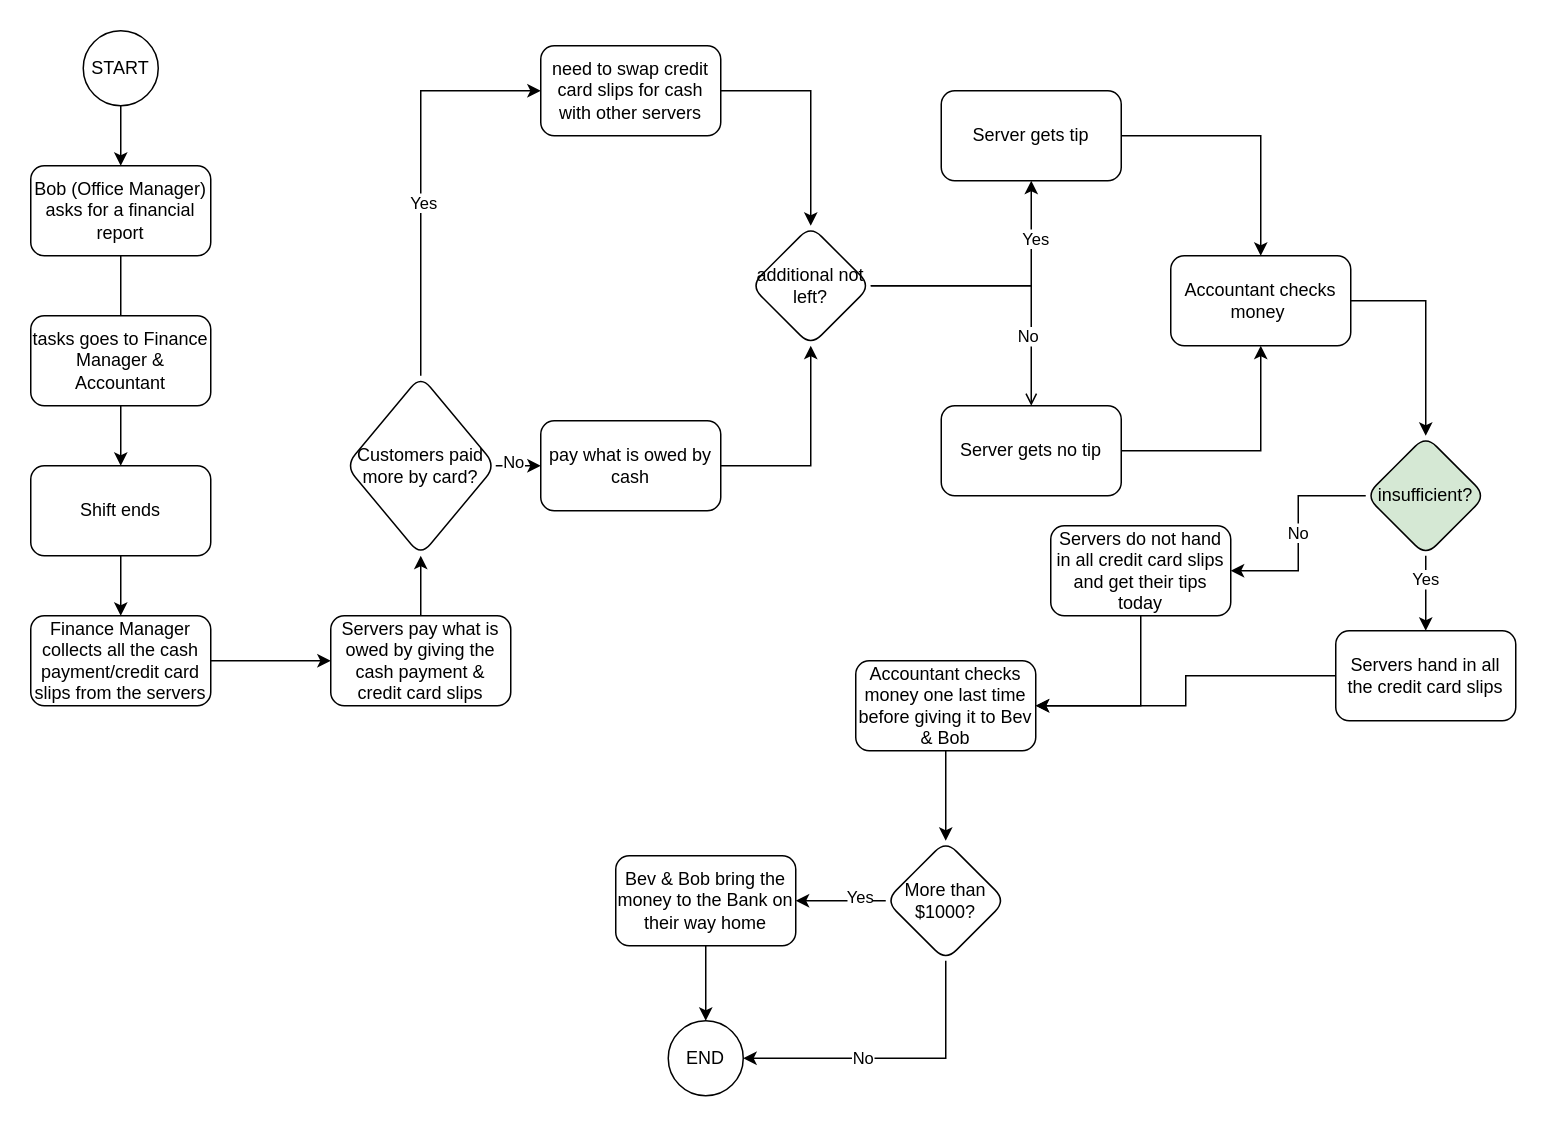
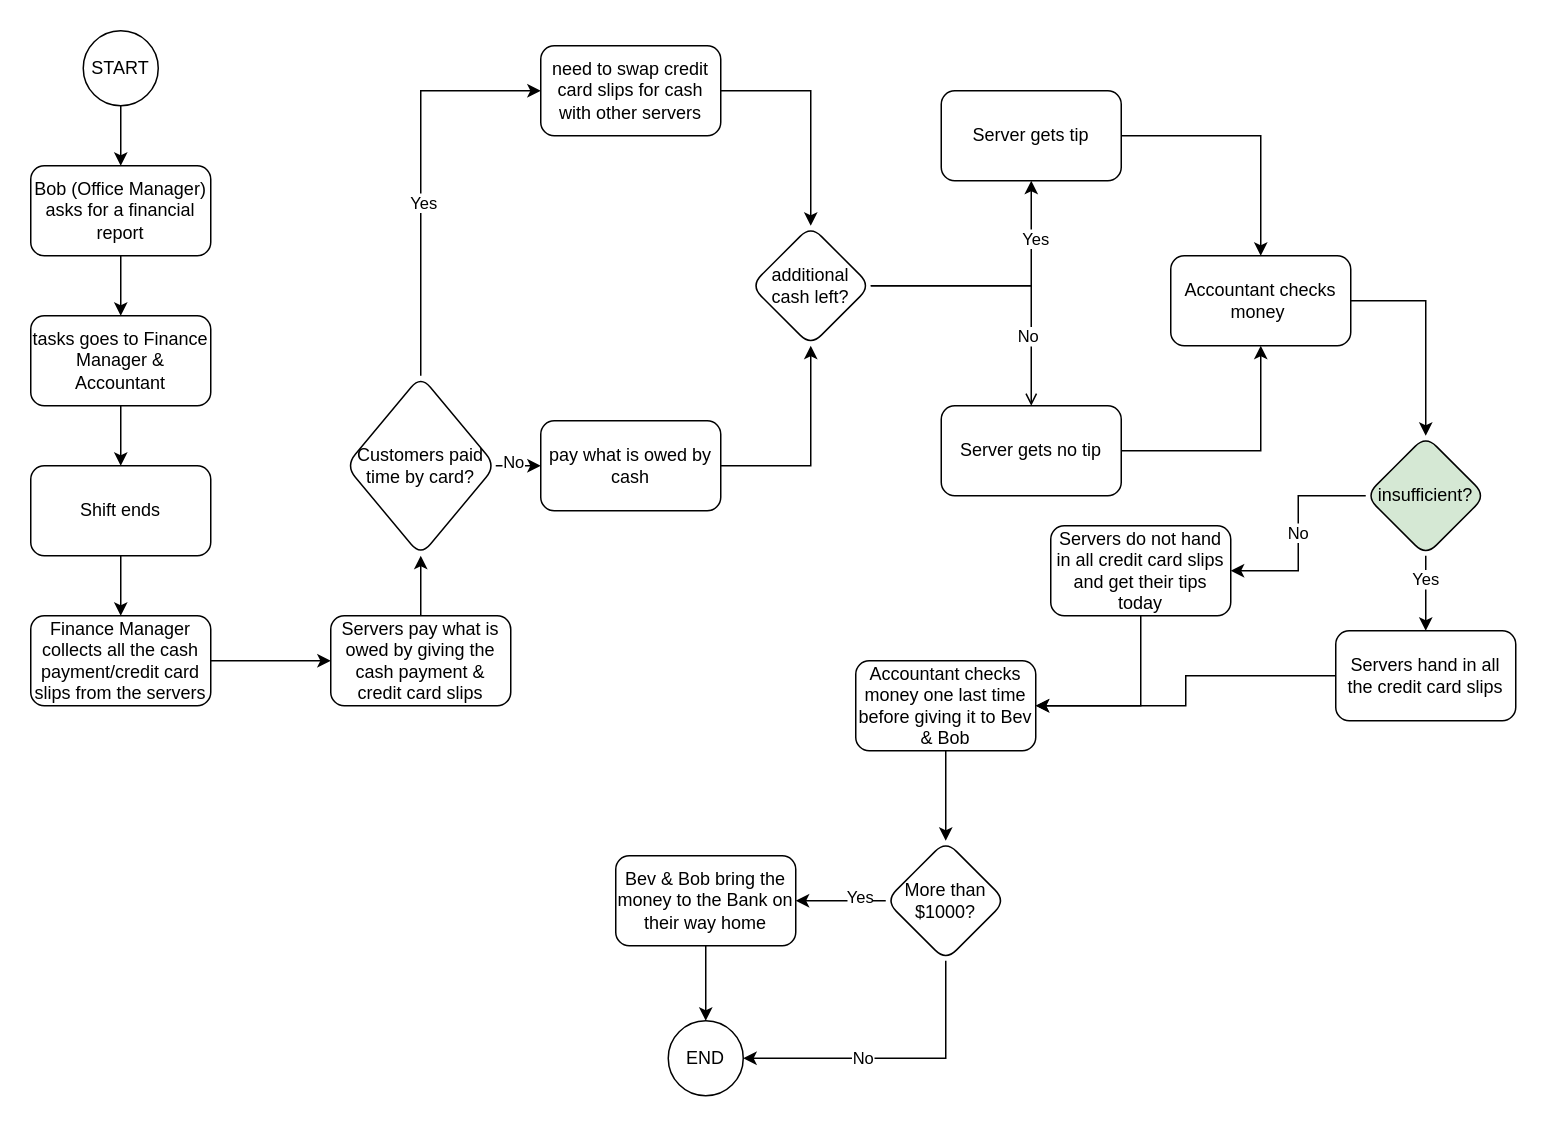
  <mxCell id="0" />
  <mxCell id="1" parent="0" />
  <mxCell id="2" value="" style="edgeStyle=orthogonalEdgeStyle;rounded=0;orthogonalLoop=1;jettySize=auto;html=1;" edge="1" parent="1" source="3" target="5"><mxGeometry relative="1" as="geometry" /></mxCell>
  <mxCell id="3" value="START" style="ellipse;whiteSpace=wrap;html=1;" vertex="1" parent="1"><mxGeometry x="55" y="20" width="50" height="50" as="geometry" /></mxCell>
- <mxCell id="4" value="" style="edgeStyle=orthogonalEdgeStyle;rounded=0;orthogonalLoop=1;jettySize=auto;html=1;endArrow=none;" edge="1" parent="1" source="5" target="7"><mxGeometry relative="1" as="geometry" /></mxCell>
+ <mxCell id="4" value="" style="edgeStyle=orthogonalEdgeStyle;rounded=0;orthogonalLoop=1;jettySize=auto;html=1;" edge="1" parent="1" source="5" target="7"><mxGeometry relative="1" as="geometry" /></mxCell>
  <mxCell id="5" value="Bob (Office Manager) asks for a financial report" style="rounded=1;whiteSpace=wrap;html=1;" vertex="1" parent="1"><mxGeometry x="20" y="110" width="120" height="60" as="geometry" /></mxCell>
  <mxCell id="6" value="" style="edgeStyle=orthogonalEdgeStyle;rounded=0;orthogonalLoop=1;jettySize=auto;html=1;" edge="1" parent="1" source="7" target="13"><mxGeometry relative="1" as="geometry" /></mxCell>
  <mxCell id="7" value="tasks goes to Finance Manager &amp;amp; Accountant" style="rounded=1;whiteSpace=wrap;html=1;" vertex="1" parent="1"><mxGeometry x="20" y="210" width="120" height="60" as="geometry" /></mxCell>
  <mxCell id="8" value="" style="edgeStyle=orthogonalEdgeStyle;rounded=0;orthogonalLoop=1;jettySize=auto;html=1;" edge="1" parent="1" source="9" target="11"><mxGeometry relative="1" as="geometry" /></mxCell>
  <mxCell id="9" value="Finance Manager collects all the cash payment/credit card slips from the servers" style="rounded=1;whiteSpace=wrap;html=1;" vertex="1" parent="1"><mxGeometry x="20" y="410" width="120" height="60" as="geometry" /></mxCell>
  <mxCell id="10" value="" style="edgeStyle=orthogonalEdgeStyle;rounded=0;orthogonalLoop=1;jettySize=auto;html=1;" edge="1" parent="1" source="11" target="18"><mxGeometry relative="1" as="geometry" /></mxCell>
  <mxCell id="11" value="Servers pay what is owed by giving the cash payment &amp;amp; credit card slips" style="rounded=1;whiteSpace=wrap;html=1;" vertex="1" parent="1"><mxGeometry x="220" y="410" width="120" height="60" as="geometry" /></mxCell>
  <mxCell id="12" style="edgeStyle=orthogonalEdgeStyle;rounded=0;orthogonalLoop=1;jettySize=auto;html=1;exitX=0.5;exitY=1;exitDx=0;exitDy=0;entryX=0.5;entryY=0;entryDx=0;entryDy=0;" edge="1" parent="1" source="13" target="9"><mxGeometry relative="1" as="geometry" /></mxCell>
  <mxCell id="13" value="Shift ends" style="rounded=1;whiteSpace=wrap;html=1;" vertex="1" parent="1"><mxGeometry x="20" y="310" width="120" height="60" as="geometry" /></mxCell>
  <mxCell id="14" value="" style="edgeStyle=orthogonalEdgeStyle;rounded=0;orthogonalLoop=1;jettySize=auto;html=1;" edge="1" parent="1" source="18" target="20"><mxGeometry relative="1" as="geometry" /></mxCell>
  <mxCell id="15" value="No" style="edgeLabel;html=1;align=center;verticalAlign=middle;resizable=0;points=[];" connectable="0" vertex="1" parent="14"><mxGeometry x="0.24" y="3" relative="1" as="geometry"><mxPoint as="offset" /></mxGeometry></mxCell>
  <mxCell id="16" style="edgeStyle=orthogonalEdgeStyle;rounded=0;orthogonalLoop=1;jettySize=auto;html=1;exitX=0.5;exitY=0;exitDx=0;exitDy=0;entryX=0;entryY=0.5;entryDx=0;entryDy=0;" edge="1" parent="1" source="18" target="31"><mxGeometry relative="1" as="geometry" /></mxCell>
  <mxCell id="17" value="Yes" style="edgeLabel;html=1;align=center;verticalAlign=middle;resizable=0;points=[];" connectable="0" vertex="1" parent="16"><mxGeometry x="-0.141" y="-1" relative="1" as="geometry"><mxPoint as="offset" /></mxGeometry></mxCell>
- <mxCell id="18" value="Customers paid more by card?" style="rhombus;whiteSpace=wrap;html=1;rounded=1;" vertex="1" parent="1"><mxGeometry x="230" y="250" width="100" height="120" as="geometry" /></mxCell>
+ <mxCell id="18" value="Customers paid time by card?" style="rhombus;whiteSpace=wrap;html=1;rounded=1;" vertex="1" parent="1"><mxGeometry x="230" y="250" width="100" height="120" as="geometry" /></mxCell>
  <mxCell id="19" value="" style="edgeStyle=orthogonalEdgeStyle;rounded=0;orthogonalLoop=1;jettySize=auto;html=1;" edge="1" parent="1" source="20" target="25"><mxGeometry relative="1" as="geometry" /></mxCell>
  <mxCell id="20" value="pay what is owed by cash" style="whiteSpace=wrap;html=1;rounded=1;" vertex="1" parent="1"><mxGeometry x="360" y="280" width="120" height="60" as="geometry" /></mxCell>
  <mxCell id="21" value="" style="edgeStyle=orthogonalEdgeStyle;rounded=0;orthogonalLoop=1;jettySize=auto;html=1;" edge="1" parent="1" source="25" target="27"><mxGeometry relative="1" as="geometry" /></mxCell>
  <mxCell id="22" value="Yes" style="edgeLabel;html=1;align=center;verticalAlign=middle;resizable=0;points=[];" connectable="0" vertex="1" parent="21"><mxGeometry x="0.571" y="-2" relative="1" as="geometry"><mxPoint as="offset" /></mxGeometry></mxCell>
  <mxCell id="23" style="edgeStyle=orthogonalEdgeStyle;rounded=0;orthogonalLoop=1;jettySize=auto;html=1;exitX=1;exitY=0.5;exitDx=0;exitDy=0;entryX=0.5;entryY=0;entryDx=0;entryDy=0;endArrow=open;" edge="1" parent="1" source="25" target="29"><mxGeometry relative="1" as="geometry" /></mxCell>
  <mxCell id="24" value="No" style="edgeLabel;html=1;align=center;verticalAlign=middle;resizable=0;points=[];" connectable="0" vertex="1" parent="23"><mxGeometry x="0.497" y="-3" relative="1" as="geometry"><mxPoint as="offset" /></mxGeometry></mxCell>
- <mxCell id="25" value="additional not left?" style="rhombus;whiteSpace=wrap;html=1;rounded=1;" vertex="1" parent="1"><mxGeometry x="500" y="150" width="80" height="80" as="geometry" /></mxCell>
+ <mxCell id="25" value="additional cash left?" style="rhombus;whiteSpace=wrap;html=1;rounded=1;" vertex="1" parent="1"><mxGeometry x="500" y="150" width="80" height="80" as="geometry" /></mxCell>
  <mxCell id="26" style="edgeStyle=orthogonalEdgeStyle;rounded=0;orthogonalLoop=1;jettySize=auto;html=1;exitX=1;exitY=0.5;exitDx=0;exitDy=0;entryX=0.5;entryY=0;entryDx=0;entryDy=0;" edge="1" parent="1" source="27" target="33"><mxGeometry relative="1" as="geometry" /></mxCell>
  <mxCell id="27" value="Server gets tip" style="whiteSpace=wrap;html=1;rounded=1;" vertex="1" parent="1"><mxGeometry x="627" y="60" width="120" height="60" as="geometry" /></mxCell>
  <mxCell id="28" style="edgeStyle=orthogonalEdgeStyle;rounded=0;orthogonalLoop=1;jettySize=auto;html=1;exitX=1;exitY=0.5;exitDx=0;exitDy=0;entryX=0.5;entryY=1;entryDx=0;entryDy=0;" edge="1" parent="1" source="29" target="33"><mxGeometry relative="1" as="geometry" /></mxCell>
  <mxCell id="29" value="Server gets no tip" style="whiteSpace=wrap;html=1;rounded=1;" vertex="1" parent="1"><mxGeometry x="627" y="270" width="120" height="60" as="geometry" /></mxCell>
  <mxCell id="30" style="edgeStyle=orthogonalEdgeStyle;rounded=0;orthogonalLoop=1;jettySize=auto;html=1;exitX=1;exitY=0.5;exitDx=0;exitDy=0;" edge="1" parent="1" source="31" target="25"><mxGeometry relative="1" as="geometry" /></mxCell>
  <mxCell id="31" value="need to swap credit card slips for cash with other servers" style="rounded=1;whiteSpace=wrap;html=1;" vertex="1" parent="1"><mxGeometry x="360" y="30" width="120" height="60" as="geometry" /></mxCell>
  <mxCell id="32" value="" style="edgeStyle=orthogonalEdgeStyle;rounded=0;orthogonalLoop=1;jettySize=auto;html=1;" edge="1" parent="1" source="33" target="38"><mxGeometry relative="1" as="geometry" /></mxCell>
  <mxCell id="33" value="Accountant checks money&amp;nbsp;" style="rounded=1;whiteSpace=wrap;html=1;" vertex="1" parent="1"><mxGeometry x="780" y="170" width="120" height="60" as="geometry" /></mxCell>
  <mxCell id="34" value="" style="edgeStyle=orthogonalEdgeStyle;rounded=0;orthogonalLoop=1;jettySize=auto;html=1;" edge="1" parent="1" source="38" target="40"><mxGeometry relative="1" as="geometry" /></mxCell>
  <mxCell id="35" value="Yes" style="edgeLabel;html=1;align=center;verticalAlign=middle;resizable=0;points=[];" connectable="0" vertex="1" parent="34"><mxGeometry x="-0.4" y="-1" relative="1" as="geometry"><mxPoint as="offset" /></mxGeometry></mxCell>
  <mxCell id="36" value="" style="edgeStyle=orthogonalEdgeStyle;rounded=0;orthogonalLoop=1;jettySize=auto;html=1;" edge="1" parent="1" source="38" target="44"><mxGeometry relative="1" as="geometry" /></mxCell>
  <mxCell id="37" value="No" style="edgeLabel;html=1;align=center;verticalAlign=middle;resizable=0;points=[];" connectable="0" vertex="1" parent="36"><mxGeometry x="-0.014" y="-1" relative="1" as="geometry"><mxPoint as="offset" /></mxGeometry></mxCell>
  <mxCell id="38" value="insufficient?" style="rhombus;whiteSpace=wrap;html=1;rounded=1;fillColor=#d5e8d4;" vertex="1" parent="1"><mxGeometry x="910" y="290" width="80" height="80" as="geometry" /></mxCell>
  <mxCell id="39" value="" style="edgeStyle=orthogonalEdgeStyle;rounded=0;orthogonalLoop=1;jettySize=auto;html=1;" edge="1" parent="1" source="40" target="42"><mxGeometry relative="1" as="geometry" /></mxCell>
  <mxCell id="40" value="Servers hand in all the credit card slips" style="whiteSpace=wrap;html=1;rounded=1;" vertex="1" parent="1"><mxGeometry x="890" y="420" width="120" height="60" as="geometry" /></mxCell>
  <mxCell id="41" value="" style="edgeStyle=orthogonalEdgeStyle;rounded=0;orthogonalLoop=1;jettySize=auto;html=1;" edge="1" parent="1" source="42" target="49"><mxGeometry relative="1" as="geometry" /></mxCell>
  <mxCell id="42" value="Accountant checks money one last time before giving it to Bev &amp;amp; Bob" style="whiteSpace=wrap;html=1;rounded=1;" vertex="1" parent="1"><mxGeometry x="570" y="440" width="120" height="60" as="geometry" /></mxCell>
  <mxCell id="43" style="edgeStyle=orthogonalEdgeStyle;rounded=0;orthogonalLoop=1;jettySize=auto;html=1;exitX=0.5;exitY=1;exitDx=0;exitDy=0;entryX=1;entryY=0.5;entryDx=0;entryDy=0;" edge="1" parent="1" source="44" target="42"><mxGeometry relative="1" as="geometry"><Array as="points"><mxPoint x="760" y="470" /></Array></mxGeometry></mxCell>
  <mxCell id="44" value="Servers do not hand in all credit card slips and get their tips today" style="whiteSpace=wrap;html=1;rounded=1;" vertex="1" parent="1"><mxGeometry x="700" y="350" width="120" height="60" as="geometry" /></mxCell>
  <mxCell id="45" value="" style="edgeStyle=orthogonalEdgeStyle;rounded=0;orthogonalLoop=1;jettySize=auto;html=1;" edge="1" parent="1" source="49" target="52"><mxGeometry relative="1" as="geometry" /></mxCell>
  <mxCell id="46" value="Yes" style="edgeLabel;html=1;align=center;verticalAlign=middle;resizable=0;points=[];" connectable="0" vertex="1" parent="45"><mxGeometry x="-0.4" y="-3" relative="1" as="geometry"><mxPoint as="offset" /></mxGeometry></mxCell>
  <mxCell id="47" style="edgeStyle=orthogonalEdgeStyle;rounded=0;orthogonalLoop=1;jettySize=auto;html=1;exitX=0.5;exitY=1;exitDx=0;exitDy=0;entryX=1;entryY=0.5;entryDx=0;entryDy=0;" edge="1" parent="1" source="49" target="50"><mxGeometry relative="1" as="geometry" /></mxCell>
  <mxCell id="48" value="No" style="edgeLabel;html=1;align=center;verticalAlign=middle;resizable=0;points=[];" connectable="0" vertex="1" parent="47"><mxGeometry x="0.21" y="-1" relative="1" as="geometry"><mxPoint as="offset" /></mxGeometry></mxCell>
  <mxCell id="49" value="More than $1000?" style="rhombus;whiteSpace=wrap;html=1;rounded=1;" vertex="1" parent="1"><mxGeometry x="590" y="560" width="80" height="80" as="geometry" /></mxCell>
  <mxCell id="50" value="END" style="ellipse;whiteSpace=wrap;html=1;" vertex="1" parent="1"><mxGeometry x="445" y="680" width="50" height="50" as="geometry" /></mxCell>
  <mxCell id="51" style="edgeStyle=orthogonalEdgeStyle;rounded=0;orthogonalLoop=1;jettySize=auto;html=1;exitX=0.5;exitY=1;exitDx=0;exitDy=0;entryX=0.5;entryY=0;entryDx=0;entryDy=0;" edge="1" parent="1" source="52" target="50"><mxGeometry relative="1" as="geometry" /></mxCell>
  <mxCell id="52" value="Bev &amp;amp; Bob bring the money to the Bank on their way home" style="whiteSpace=wrap;html=1;rounded=1;" vertex="1" parent="1"><mxGeometry x="410" y="570" width="120" height="60" as="geometry" /></mxCell>
